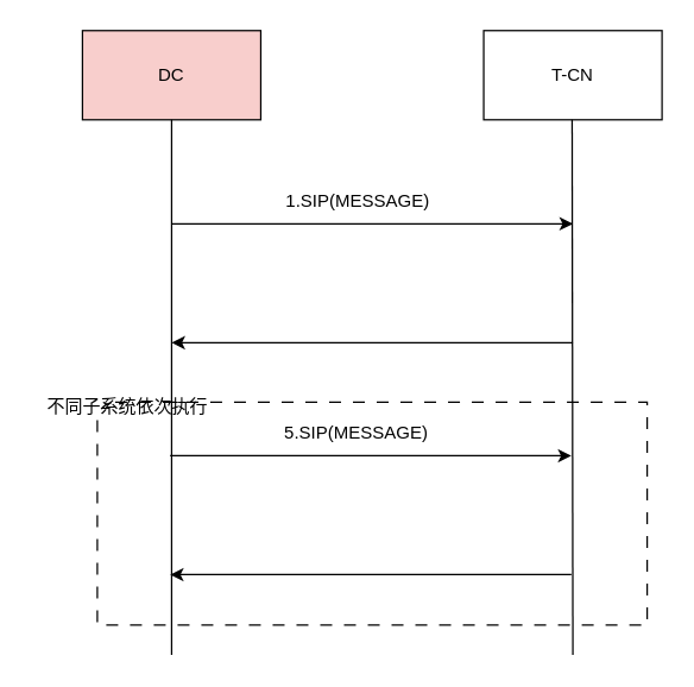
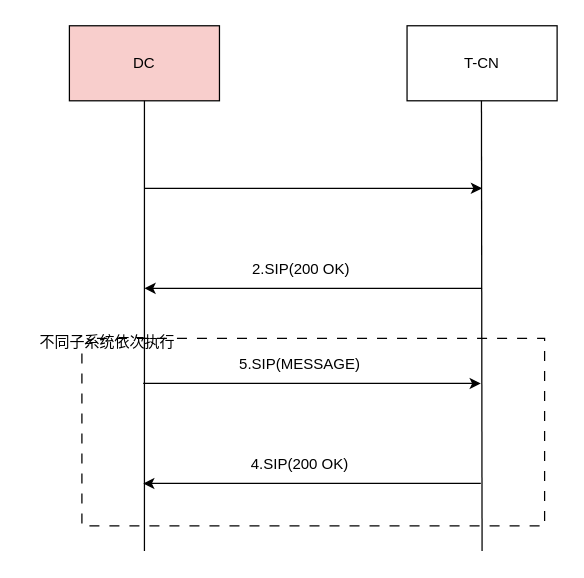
  <mxCell id="0" />
  <mxCell id="1" parent="0" />
  <mxCell id="2" value="" style="verticalLabelPosition=bottom;verticalAlign=top;html=1;shape=mxgraph.basic.corner_round_rect;dx=6;whiteSpace=wrap;dashed=1;dashPattern=8 8;" parent="1" vertex="1"><mxGeometry x="65" y="270" width="370" height="150" as="geometry" /></mxCell>
  <mxCell id="3" value="DC" style="rounded=0;whiteSpace=wrap;html=1;fillColor=#f8cecc;" parent="1" vertex="1"><mxGeometry x="55" y="20" width="120" height="60" as="geometry" /></mxCell>
  <mxCell id="4" value="T-CN" style="rounded=0;whiteSpace=wrap;html=1;" parent="1" vertex="1"><mxGeometry x="325" y="20" width="120" height="60" as="geometry" /></mxCell>
  <mxCell id="5" value="" style="edgeStyle=none;orthogonalLoop=1;jettySize=auto;html=1;rounded=0;exitX=0.5;exitY=1;exitDx=0;exitDy=0;endArrow=none;startFill=0;" parent="1" source="3" edge="1"><mxGeometry width="80" relative="1" as="geometry"><mxPoint x="275" y="200" as="sourcePoint" /><mxPoint x="115" y="440" as="targetPoint" /><Array as="points" /></mxGeometry></mxCell>
  <mxCell id="6" value="" style="edgeStyle=none;orthogonalLoop=1;jettySize=auto;html=1;rounded=0;exitX=0.5;exitY=1;exitDx=0;exitDy=0;endArrow=none;startFill=0;" parent="1" edge="1"><mxGeometry width="80" relative="1" as="geometry"><mxPoint x="384.5" y="80" as="sourcePoint" /><mxPoint x="385" y="440" as="targetPoint" /><Array as="points" /></mxGeometry></mxCell>
  <mxCell id="7" value="" style="endArrow=classic;html=1;rounded=0;" parent="1" edge="1"><mxGeometry width="50" height="50" relative="1" as="geometry"><mxPoint x="115" y="150" as="sourcePoint" /><mxPoint x="385" y="150" as="targetPoint" /></mxGeometry></mxCell>
- <mxCell id="8" value="1.SIP(MESSAGE)" style="text;html=1;align=center;verticalAlign=middle;resizable=0;points=[];autosize=1;strokeColor=none;fillColor=none;" parent="1" vertex="1"><mxGeometry x="180" y="120" width="120" height="30" as="geometry" /></mxCell>
  <mxCell id="9" value="" style="endArrow=classic;html=1;rounded=0;startFill=0;endFill=1;" parent="1" edge="1"><mxGeometry width="50" height="50" relative="1" as="geometry"><mxPoint x="385" y="230" as="sourcePoint" /><mxPoint x="115" y="230" as="targetPoint" /></mxGeometry></mxCell>
+ <mxCell id="10" value="2.SIP(200 OK)" style="text;html=1;align=center;verticalAlign=middle;resizable=0;points=[];autosize=1;strokeColor=none;fillColor=none;" parent="1" vertex="1"><mxGeometry x="190" y="200" width="100" height="30" as="geometry" /></mxCell>
  <mxCell id="11" value="" style="endArrow=classic;html=1;rounded=0;" parent="1" edge="1"><mxGeometry width="50" height="50" relative="1" as="geometry"><mxPoint x="114" y="306" as="sourcePoint" /><mxPoint x="384" y="306" as="targetPoint" /></mxGeometry></mxCell>
  <mxCell id="12" value="5.SIP(MESSAGE)" style="text;html=1;align=center;verticalAlign=middle;resizable=0;points=[];autosize=1;strokeColor=none;fillColor=none;" parent="1" vertex="1"><mxGeometry x="179" y="276" width="120" height="30" as="geometry" /></mxCell>
  <mxCell id="13" value="" style="endArrow=classic;html=1;rounded=0;startFill=0;endFill=1;" parent="1" edge="1"><mxGeometry width="50" height="50" relative="1" as="geometry"><mxPoint x="384" y="386" as="sourcePoint" /><mxPoint x="114" y="386" as="targetPoint" /></mxGeometry></mxCell>
+ <mxCell id="14" value="4.SIP(200 OK)" style="text;html=1;align=center;verticalAlign=middle;resizable=0;points=[];autosize=1;strokeColor=none;fillColor=none;" parent="1" vertex="1"><mxGeometry x="189" y="356" width="100" height="30" as="geometry" /></mxCell>
  <mxCell id="15" value="不同子系统依次执行" style="text;html=1;align=center;verticalAlign=middle;resizable=0;points=[];autosize=1;strokeColor=none;fillColor=none;" vertex="1" parent="1"><mxGeometry x="20" y="258" width="130" height="30" as="geometry" /></mxCell>
